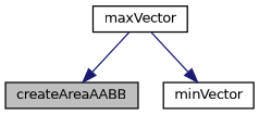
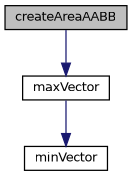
  digraph {
    rankdir=TB
    node [color=black fillcolor=white fontname=Helvetica fontsize=10 shape=record style=filled]
    edge [color=midnightblue fontname=Helvetica fontsize=10 labelfontname=Helvetica labelfontsize=10 style=solid]
    n1 [fillcolor=grey75 fontcolor=black height=0.2 label=createAreaAABB width=0.4]
    n2 [height=0.2 label=maxVector width=0.4]
    n3 [height=0.2 label=minVector width=0.4]
-   n2 -> n1
+   n1 -> n2
    n2 -> n3
  }
